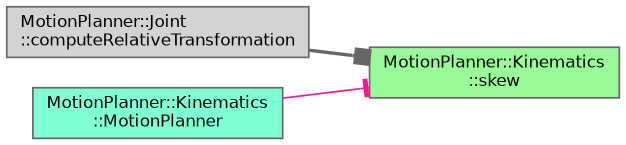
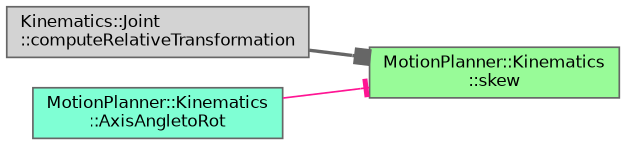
  digraph {
    rankdir=LR
    node [color=grey40 fontname=Helvetica fontsize=10 shape=box style=filled]
    edge [fontname=Helvetica fontsize=10 labelfontname=Helvetica labelfontsize=10]
-   n1 [color=gray40 fillcolor=lightgrey fontcolor=black height=0.2 label="MotionPlanner::Joint\l::computeRelativeTransformation" width=0.4]
+   n1 [color=gray40 fillcolor=lightgrey fontcolor=black height=0.2 label="Kinematics::Joint\l::computeRelativeTransformation" width=0.4]
    n2 [fillcolor=palegreen height=0.2 label="MotionPlanner::Kinematics\l::skew" width=0.4]
-   n3 [fillcolor=aquamarine height=0.2 label="MotionPlanner::Kinematics\l::MotionPlanner" width=0.4]
+   n3 [fillcolor=aquamarine height=0.2 label="MotionPlanner::Kinematics\l::AxisAngletoRot" width=0.4]
    n1 -> n2 [arrowhead=box color=gray40 style=bold]
    n3 -> n2 [arrowhead=tee color=deeppink style=solid]
  }
